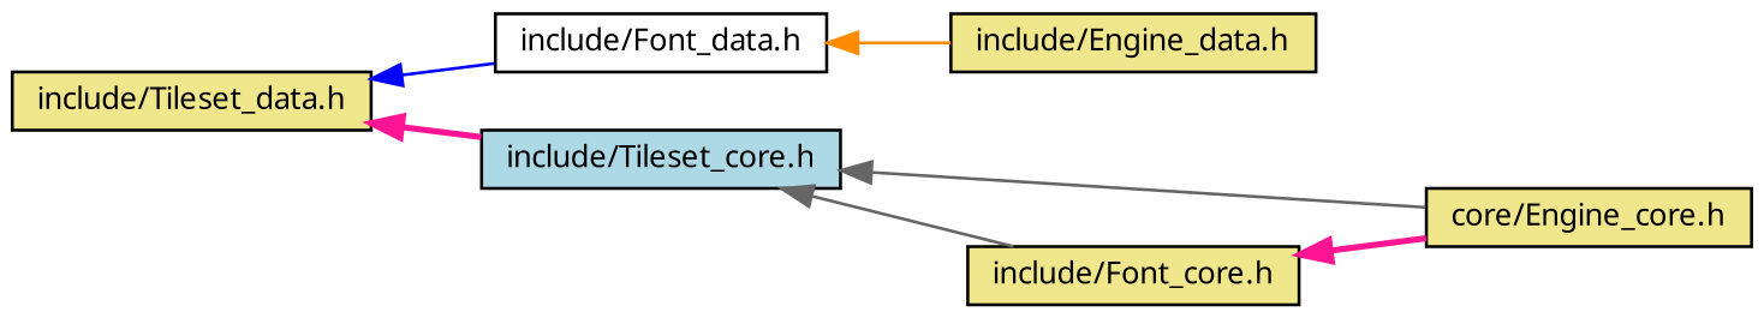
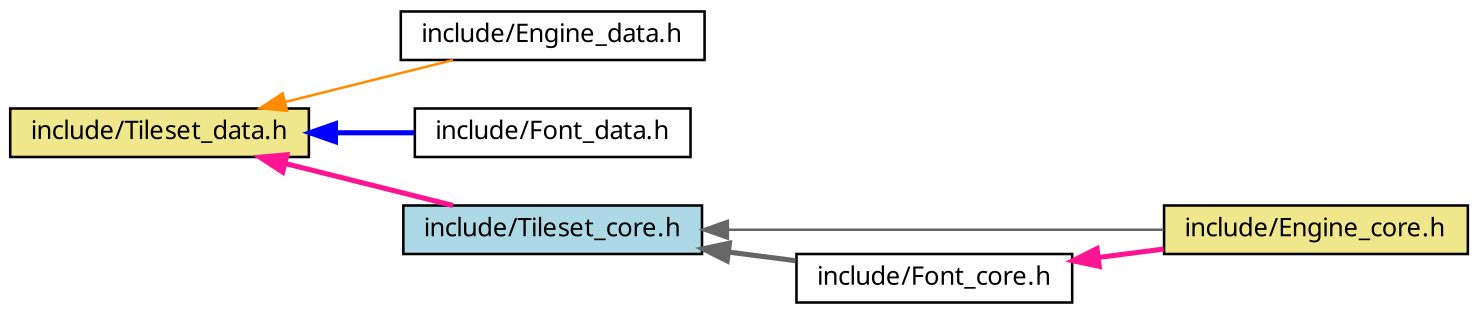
  digraph {
    fontname="Noto Sans"
    rankdir=LR
    node [color=black fillcolor=khaki fontname="Noto Sans" fontsize=10 shape=record style=filled]
    edge [color=deeppink dir=back fontname="Noto Sans" fontsize=10 labelfontname=Helvetica labelfontsize=10 style=solid]
    n1 [fontcolor=black height=0.2 label="include/Tileset_data.h" width=0.4]
-   n2 [height=0.2 label="include/Engine_data.h" width=0.4]
+   n2 [fillcolor=white height=0.2 label="include/Engine_data.h" width=0.4]
    n3 [fillcolor=white height=0.2 label="include/Font_data.h" width=0.4]
    n4 [fillcolor=lightblue height=0.2 label="include/Tileset_core.h" width=0.4]
-   n5 [height=0.2 label="core/Engine_core.h" width=0.4]
-   n6 [height=0.2 label="include/Font_core.h" width=0.4]
-   n3 -> n2 [color=darkorange]
-   n1 -> n3 [color=blue]
+   n5 [height=0.2 label="include/Engine_core.h" width=0.4]
+   n6 [fillcolor=white height=0.2 label="include/Font_core.h" width=0.4]
+   n1 -> n2 [color=darkorange]
+   n1 -> n3 [color=blue style=bold]
    n1 -> n4 [style=bold]
    n4 -> n5 [color=gray40]
-   n4 -> n6 [color=gray40]
+   n4 -> n6 [color=gray40 style=bold]
    n6 -> n5 [style=bold]
  }
